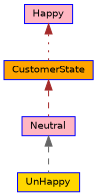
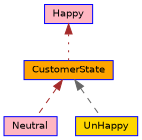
  digraph {
    node [color=blue fillcolor=lightpink fontname=Helvetica fontsize=10 shape=record style=filled]
    edge [color=brown dir=back fontname=Helvetica fontsize=10 labelfontname=Helvetica labelfontsize=10 style=dashed]
    n1 [fillcolor=orange fontcolor=black height=0.2 label=CustomerState width=0.4]
    n2 [height=0.2 label=Neutral width=0.4]
    n3 [fillcolor=gold height=0.2 label=UnHappy width=0.4]
    n4 [height=0.2 label=Happy width=0.4]
    n1 -> n2
-   n2 -> n3 [color=gray40]
+   n1 -> n3 [color=gray40]
    n4 -> n1 [style=dotted]
  }
